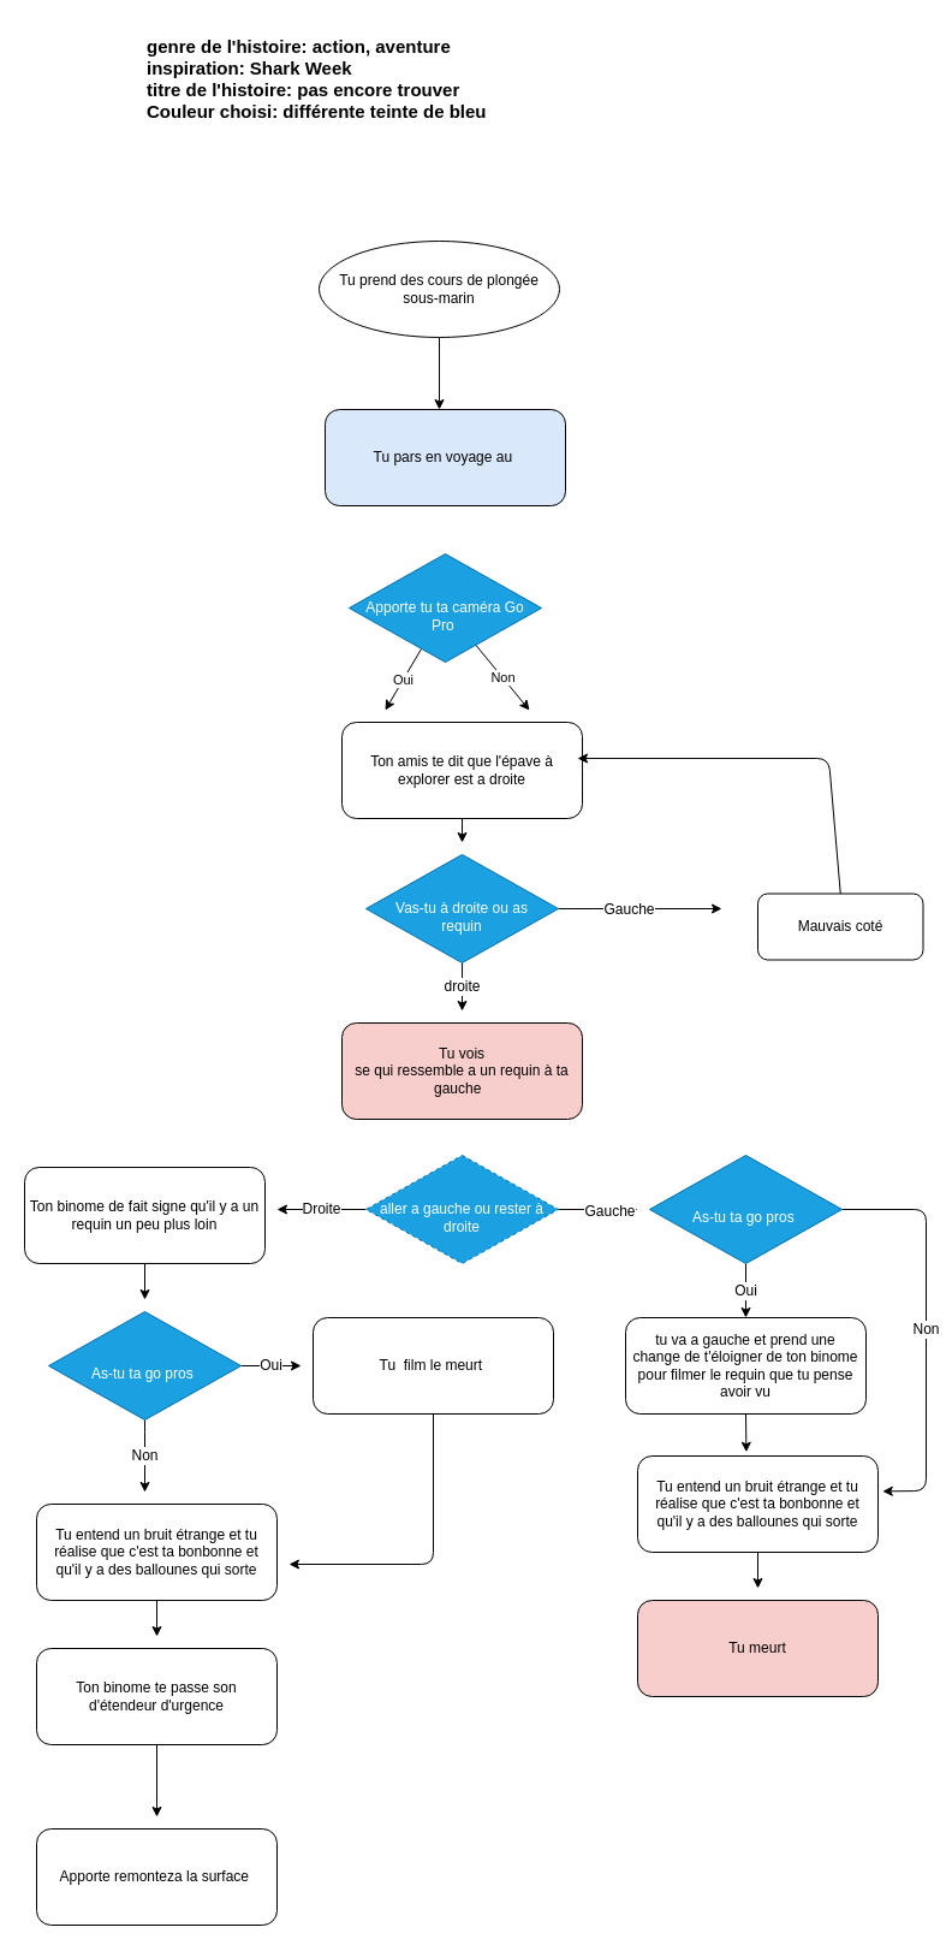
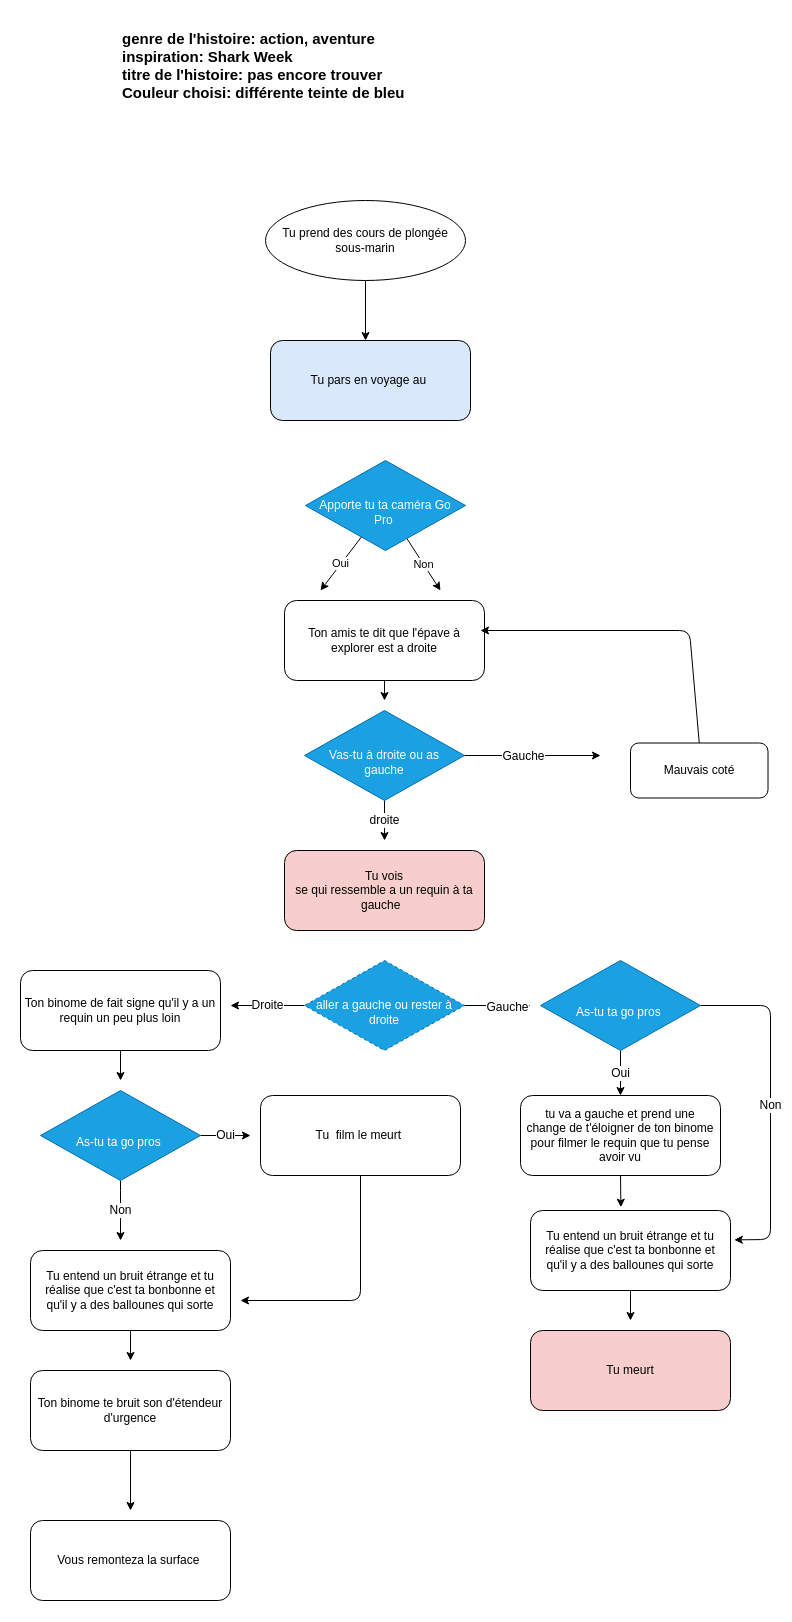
  <mxCell id="0" />
  <mxCell id="1" parent="0" />
  <mxCell id="2" style="edgeStyle=none;html=1;exitX=0.5;exitY=1;exitDx=0;exitDy=0;" parent="1" source="3" edge="1"><mxGeometry relative="1" as="geometry"><mxPoint x="365" y="340" as="targetPoint" /></mxGeometry></mxCell>
  <mxCell id="3" value="Tu prend des cours de plongée sous-marin" style="ellipse;whiteSpace=wrap;html=1;spacing=5;spacingTop=3;spacingBottom=3;" parent="1" vertex="1"><mxGeometry x="265" y="200" width="200" height="80" as="geometry" /></mxCell>
  <mxCell id="4" value="&lt;font style=&quot;font-size: 15px&quot;&gt;&lt;b&gt;genre de l'histoire: action, aventure&lt;br&gt;inspiration: Shark Week&lt;br&gt;titre de l'histoire: pas encore trouver&lt;br&gt;Couleur choisi: différente teinte de bleu&lt;/b&gt;&lt;/font&gt;" style="text;html=1;strokeColor=none;fillColor=none;align=left;verticalAlign=middle;whiteSpace=wrap;rounded=0;" parent="1" vertex="1"><mxGeometry x="120" y="20" width="400" height="90" as="geometry" /></mxCell>
  <mxCell id="5" value="Non" style="edgeStyle=none;html=1;" parent="1" source="7" edge="1"><mxGeometry relative="1" as="geometry"><mxPoint x="440" y="590" as="targetPoint" /></mxGeometry></mxCell>
  <mxCell id="6" value="Oui" style="edgeStyle=none;html=1;" parent="1" source="7" edge="1"><mxGeometry relative="1" as="geometry"><mxPoint x="320" y="590" as="targetPoint" /></mxGeometry></mxCell>
- <mxCell id="7" value="Apporte tu ta caméra Go Pro&amp;nbsp;" style="rhombus;whiteSpace=wrap;html=1;spacing=7;spacingTop=13;spacingLeft=4;spacingRight=4;fillColor=#1ba1e2;fontColor=#ffffff;strokeColor=#006EAF;" parent="1" vertex="1"><mxGeometry x="290" y="460" width="160" height="90" as="geometry" /></mxCell>
+ <mxCell id="7" value="Apporte tu ta caméra Go Pro&amp;nbsp;" style="rhombus;whiteSpace=wrap;html=1;spacing=7;spacingTop=13;spacingLeft=4;spacingRight=4;fillColor=#1ba1e2;fontColor=#ffffff;strokeColor=#006EAF;" parent="1" vertex="1"><mxGeometry x="305" y="460" width="160" height="90" as="geometry" /></mxCell>
  <mxCell id="8" value="Tu pars en voyage au&amp;nbsp;" style="rounded=1;whiteSpace=wrap;html=1;spacing=5;spacingTop=3;spacingBottom=3;fillColor=#dae8fc;" parent="1" vertex="1"><mxGeometry x="270" y="340" width="200" height="80" as="geometry" /></mxCell>
  <mxCell id="9" style="edgeStyle=none;html=1;exitX=0.5;exitY=1;exitDx=0;exitDy=0;fontFamily=Helvetica;fontSize=12;fontColor=default;" edge="1" parent="1" source="10"><mxGeometry relative="1" as="geometry"><mxPoint x="384" y="700" as="targetPoint" /></mxGeometry></mxCell>
  <mxCell id="10" value="Ton amis te dit que l'épave à explorer est a droite" style="rounded=1;whiteSpace=wrap;html=1;spacing=5;spacingTop=3;spacingBottom=3;" vertex="1" parent="1"><mxGeometry x="284" y="600" width="200" height="80" as="geometry" /></mxCell>
  <mxCell id="11" style="edgeStyle=none;html=1;exitX=1;exitY=0.5;exitDx=0;exitDy=0;fontFamily=Helvetica;fontSize=12;fontColor=default;" edge="1" parent="1" source="14"><mxGeometry relative="1" as="geometry"><mxPoint x="600" y="755" as="targetPoint" /></mxGeometry></mxCell>
  <mxCell id="12" value="Gauche" style="edgeLabel;html=1;align=center;verticalAlign=middle;resizable=0;points=[];fontSize=12;fontFamily=Helvetica;fontColor=default;" vertex="1" connectable="0" parent="11"><mxGeometry x="-0.154" relative="1" as="geometry"><mxPoint as="offset" /></mxGeometry></mxCell>
  <mxCell id="13" value="droite" style="edgeStyle=none;html=1;exitX=0.5;exitY=1;exitDx=0;exitDy=0;fontFamily=Helvetica;fontSize=12;fontColor=default;" edge="1" parent="1" source="14"><mxGeometry relative="1" as="geometry"><mxPoint x="384" y="840" as="targetPoint" /></mxGeometry></mxCell>
- <mxCell id="14" value="Vas-tu à droite ou as requin" style="rhombus;whiteSpace=wrap;html=1;spacing=7;spacingTop=13;spacingLeft=4;spacingRight=4;fillColor=#1ba1e2;fontColor=#ffffff;strokeColor=#006EAF;" vertex="1" parent="1"><mxGeometry x="304" y="710" width="160" height="90" as="geometry" /></mxCell>
+ <mxCell id="14" value="Vas-tu à droite ou as gauche" style="rhombus;whiteSpace=wrap;html=1;spacing=7;spacingTop=13;spacingLeft=4;spacingRight=4;fillColor=#1ba1e2;fontColor=#ffffff;strokeColor=#006EAF;" vertex="1" parent="1"><mxGeometry x="304" y="710" width="160" height="90" as="geometry" /></mxCell>
  <mxCell id="15" style="edgeStyle=none;html=1;exitX=0.5;exitY=0;exitDx=0;exitDy=0;fontFamily=Helvetica;fontSize=12;fontColor=default;entryX=0.98;entryY=0.375;entryDx=0;entryDy=0;entryPerimeter=0;" edge="1" parent="1" source="16" target="10"><mxGeometry relative="1" as="geometry"><mxPoint x="689" y="620" as="targetPoint" /><Array as="points"><mxPoint x="689" y="630" /></Array></mxGeometry></mxCell>
  <mxCell id="16" value="Mauvais coté" style="rounded=1;whiteSpace=wrap;html=1;spacing=5;spacingTop=3;spacingBottom=3;" vertex="1" parent="1"><mxGeometry x="630" y="742.5" width="137.5" height="55" as="geometry" /></mxCell>
  <mxCell id="17" value="Tu vois &lt;br&gt;se qui ressemble a un requin à ta gauche&amp;nbsp;&amp;nbsp;" style="rounded=1;whiteSpace=wrap;html=1;spacing=5;spacingTop=3;spacingBottom=3;fillColor=#f8cecc;" vertex="1" parent="1"><mxGeometry x="284" y="850" width="200" height="80" as="geometry" /></mxCell>
  <mxCell id="18" style="edgeStyle=none;html=1;exitX=1;exitY=0.5;exitDx=0;exitDy=0;fontFamily=Helvetica;fontSize=12;fontColor=default;" edge="1" parent="1" source="21"><mxGeometry relative="1" as="geometry"><mxPoint x="530" y="1005" as="targetPoint" /></mxGeometry></mxCell>
  <mxCell id="19" value="Gauche" style="edgeLabel;html=1;align=center;verticalAlign=middle;resizable=0;points=[];fontSize=12;fontFamily=Helvetica;fontColor=default;" vertex="1" connectable="0" parent="18"><mxGeometry x="0.274" y="-1" relative="1" as="geometry"><mxPoint as="offset" /></mxGeometry></mxCell>
  <mxCell id="20" value="Droite" style="edgeStyle=none;html=1;exitX=0;exitY=0.5;exitDx=0;exitDy=0;fontFamily=Helvetica;fontSize=12;fontColor=default;" edge="1" parent="1" source="21"><mxGeometry relative="1" as="geometry"><mxPoint x="230" y="1005" as="targetPoint" /></mxGeometry></mxCell>
  <mxCell id="21" value="aller a gauche ou rester à droite" style="rhombus;whiteSpace=wrap;html=1;spacing=7;spacingTop=13;spacingLeft=4;spacingRight=4;fillColor=#1ba1e2;fontColor=#ffffff;strokeColor=#006EAF;dashed=1;" vertex="1" parent="1"><mxGeometry x="304" y="960" width="160" height="90" as="geometry" /></mxCell>
  <mxCell id="22" style="edgeStyle=none;html=1;exitX=0.5;exitY=1;exitDx=0;exitDy=0;fontFamily=Helvetica;fontSize=12;fontColor=default;" edge="1" parent="1" source="24"><mxGeometry relative="1" as="geometry"><mxPoint x="640" y="1100" as="targetPoint" /></mxGeometry></mxCell>
  <mxCell id="23" style="edgeStyle=none;html=1;exitX=0.5;exitY=1;exitDx=0;exitDy=0;fontFamily=Helvetica;fontSize=12;fontColor=default;entryX=0.452;entryY=-0.041;entryDx=0;entryDy=0;entryPerimeter=0;" edge="1" parent="1" source="24" target="26"><mxGeometry relative="1" as="geometry"><mxPoint x="620" y="1190" as="targetPoint" /></mxGeometry></mxCell>
  <mxCell id="24" value="tu va a gauche et prend une change de t'éloigner de ton binome pour filmer le requin que tu pense avoir vu" style="rounded=1;whiteSpace=wrap;html=1;spacing=5;spacingTop=3;spacingBottom=3;" vertex="1" parent="1"><mxGeometry x="520" y="1095" width="200" height="80" as="geometry" /></mxCell>
  <mxCell id="25" style="edgeStyle=none;html=1;exitX=0.5;exitY=1;exitDx=0;exitDy=0;fontFamily=Helvetica;fontSize=12;fontColor=default;" edge="1" parent="1" source="26"><mxGeometry relative="1" as="geometry"><mxPoint x="630" y="1320" as="targetPoint" /></mxGeometry></mxCell>
  <mxCell id="26" value="Tu entend un bruit étrange et tu réalise que c'est ta bonbonne et qu'il y a des ballounes qui sorte" style="rounded=1;whiteSpace=wrap;html=1;spacing=5;spacingTop=3;spacingBottom=3;" vertex="1" parent="1"><mxGeometry x="530" y="1210" width="200" height="80" as="geometry" /></mxCell>
  <mxCell id="27" value="Tu meurt" style="rounded=1;whiteSpace=wrap;html=1;spacing=5;spacingTop=3;spacingBottom=3;fillColor=#f8cecc;" vertex="1" parent="1"><mxGeometry x="530" y="1330" width="200" height="80" as="geometry" /></mxCell>
  <mxCell id="28" style="edgeStyle=none;html=1;exitX=0.5;exitY=1;exitDx=0;exitDy=0;fontFamily=Helvetica;fontSize=12;fontColor=default;" edge="1" parent="1" source="29"><mxGeometry relative="1" as="geometry"><mxPoint x="120" y="1080" as="targetPoint" /></mxGeometry></mxCell>
  <mxCell id="29" value="Ton binome de fait signe qu'il y a un requin un peu plus loin" style="rounded=1;whiteSpace=wrap;html=1;spacing=5;spacingTop=3;spacingBottom=3;" vertex="1" parent="1"><mxGeometry x="20" y="970" width="200" height="80" as="geometry" /></mxCell>
  <mxCell id="30" value="Oui" style="edgeStyle=none;html=1;exitX=1;exitY=0.5;exitDx=0;exitDy=0;fontFamily=Helvetica;fontSize=12;fontColor=default;" edge="1" parent="1" source="32"><mxGeometry relative="1" as="geometry"><mxPoint x="250" y="1135" as="targetPoint" /></mxGeometry></mxCell>
  <mxCell id="31" value="Non" style="edgeStyle=none;html=1;exitX=0.5;exitY=1;exitDx=0;exitDy=0;fontFamily=Helvetica;fontSize=12;fontColor=default;" edge="1" parent="1" source="32"><mxGeometry relative="1" as="geometry"><mxPoint x="120" y="1240" as="targetPoint" /><Array as="points"><mxPoint x="120" y="1200" /></Array></mxGeometry></mxCell>
  <mxCell id="32" value="As-tu ta go pros&amp;nbsp;" style="rhombus;whiteSpace=wrap;html=1;spacing=7;spacingTop=13;spacingLeft=4;spacingRight=4;fillColor=#1ba1e2;fontColor=#ffffff;strokeColor=#006EAF;" vertex="1" parent="1"><mxGeometry x="40" y="1090" width="160" height="90" as="geometry" /></mxCell>
  <mxCell id="33" style="edgeStyle=none;html=1;exitX=0.5;exitY=1;exitDx=0;exitDy=0;fontFamily=Helvetica;fontSize=12;fontColor=default;" edge="1" parent="1" source="34"><mxGeometry relative="1" as="geometry"><mxPoint x="240" y="1300" as="targetPoint" /><Array as="points"><mxPoint x="360" y="1300" /></Array></mxGeometry></mxCell>
  <mxCell id="34" value="Tu&amp;nbsp; film le meurt&amp;nbsp;" style="rounded=1;whiteSpace=wrap;html=1;spacing=5;spacingTop=3;spacingBottom=3;" vertex="1" parent="1"><mxGeometry x="260" y="1095" width="200" height="80" as="geometry" /></mxCell>
  <mxCell id="35" value="Oui" style="edgeStyle=none;html=1;exitX=0.5;exitY=1;exitDx=0;exitDy=0;entryX=0.5;entryY=0;entryDx=0;entryDy=0;fontFamily=Helvetica;fontSize=12;fontColor=default;" edge="1" parent="1" source="37" target="24"><mxGeometry relative="1" as="geometry" /></mxCell>
  <mxCell id="36" value="Non" style="edgeStyle=none;html=1;exitX=1;exitY=0.5;exitDx=0;exitDy=0;fontFamily=Helvetica;fontSize=12;fontColor=default;entryX=1.019;entryY=0.367;entryDx=0;entryDy=0;entryPerimeter=0;" edge="1" parent="1" source="37" target="26"><mxGeometry relative="1" as="geometry"><mxPoint x="770" y="1250" as="targetPoint" /><Array as="points"><mxPoint x="770" y="1005" /><mxPoint x="770" y="1239" /></Array></mxGeometry></mxCell>
  <mxCell id="37" value="As-tu ta go pros&amp;nbsp;" style="rhombus;whiteSpace=wrap;html=1;spacing=7;spacingTop=13;spacingLeft=4;spacingRight=4;fillColor=#1ba1e2;fontColor=#ffffff;strokeColor=#006EAF;" vertex="1" parent="1"><mxGeometry x="540" y="960" width="160" height="90" as="geometry" /></mxCell>
  <mxCell id="38" style="edgeStyle=none;html=1;exitX=0.5;exitY=1;exitDx=0;exitDy=0;fontFamily=Helvetica;fontSize=12;fontColor=default;" edge="1" parent="1" source="39"><mxGeometry relative="1" as="geometry"><mxPoint x="130" y="1360" as="targetPoint" /></mxGeometry></mxCell>
  <mxCell id="39" value="Tu entend un bruit étrange et tu réalise que c'est ta bonbonne et qu'il y a des ballounes qui sorte" style="rounded=1;whiteSpace=wrap;html=1;spacing=5;spacingTop=3;spacingBottom=3;" vertex="1" parent="1"><mxGeometry x="30" y="1250" width="200" height="80" as="geometry" /></mxCell>
  <mxCell id="40" style="edgeStyle=none;html=1;exitX=0.5;exitY=1;exitDx=0;exitDy=0;fontFamily=Helvetica;fontSize=12;fontColor=default;" edge="1" parent="1" source="41"><mxGeometry relative="1" as="geometry"><mxPoint x="130" y="1510" as="targetPoint" /></mxGeometry></mxCell>
- <mxCell id="41" value="Ton binome te passe son d'étendeur d'urgence" style="rounded=1;whiteSpace=wrap;html=1;spacing=5;spacingTop=3;spacingBottom=3;" vertex="1" parent="1"><mxGeometry x="30" y="1370" width="200" height="80" as="geometry" /></mxCell>
- <mxCell id="42" value="Apporte remonteza la surface&amp;nbsp;" style="rounded=1;whiteSpace=wrap;html=1;spacing=5;spacingTop=3;spacingBottom=3;" vertex="1" parent="1"><mxGeometry x="30" y="1520" width="200" height="80" as="geometry" /></mxCell>
+ <mxCell id="41" value="Ton binome te bruit son d'étendeur d'urgence" style="rounded=1;whiteSpace=wrap;html=1;spacing=5;spacingTop=3;spacingBottom=3;" vertex="1" parent="1"><mxGeometry x="30" y="1370" width="200" height="80" as="geometry" /></mxCell>
+ <mxCell id="42" value="Vous remonteza la surface&amp;nbsp;" style="rounded=1;whiteSpace=wrap;html=1;spacing=5;spacingTop=3;spacingBottom=3;" vertex="1" parent="1"><mxGeometry x="30" y="1520" width="200" height="80" as="geometry" /></mxCell>
